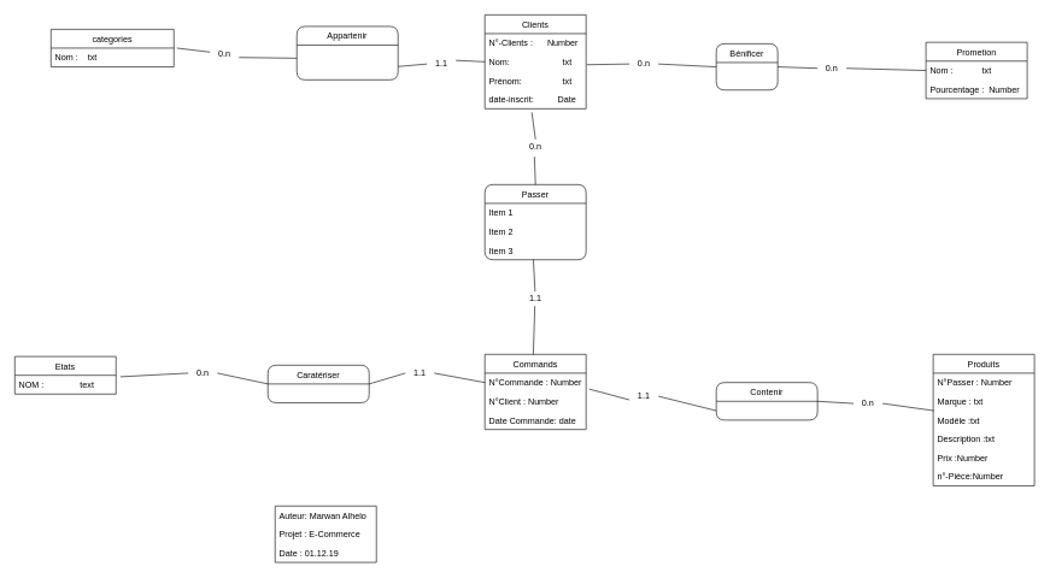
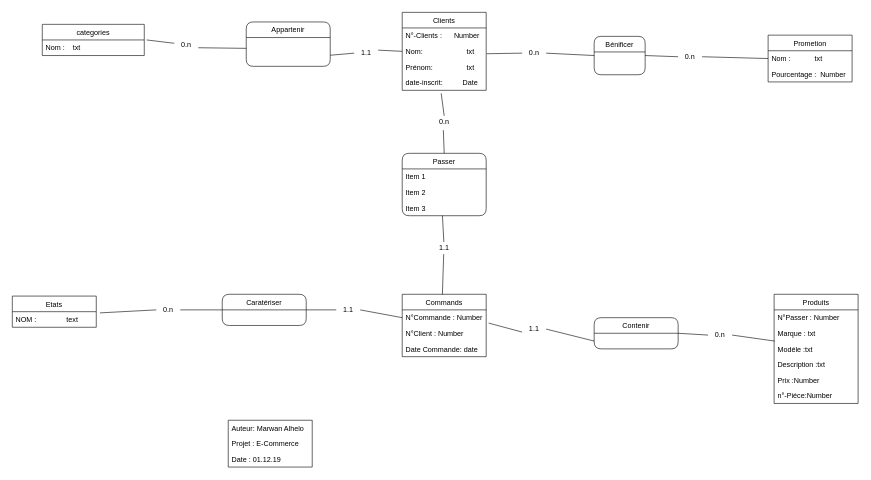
  <mxCell id="0" />
  <mxCell id="1" parent="0" />
  <mxCell id="2" value="" style="group" vertex="1" connectable="0" parent="1"><mxGeometry x="20" y="20" width="1410" height="652" as="geometry" /></mxCell>
  <mxCell id="3" value="Clients" style="swimlane;fontStyle=0;childLayout=stackLayout;horizontal=1;startSize=26;fillColor=none;horizontalStack=0;resizeParent=1;resizeParentMax=0;resizeLast=0;collapsible=1;marginBottom=0;" vertex="1" parent="2"><mxGeometry x="650" width="140" height="130" as="geometry" /></mxCell>
  <mxCell id="4" value="N°-Clients :      Number  " style="text;strokeColor=none;fillColor=none;align=left;verticalAlign=top;spacingLeft=4;spacingRight=4;overflow=hidden;rotatable=0;points=[[0,0.5],[1,0.5]];portConstraint=eastwest;" vertex="1" parent="3"><mxGeometry y="26" width="140" height="26" as="geometry" /></mxCell>
  <mxCell id="5" value="Nom:                      txt       " style="text;strokeColor=none;fillColor=none;align=left;verticalAlign=top;spacingLeft=4;spacingRight=4;overflow=hidden;rotatable=0;points=[[0,0.5],[1,0.5]];portConstraint=eastwest;" vertex="1" parent="3"><mxGeometry y="52" width="140" height="26" as="geometry" /></mxCell>
  <mxCell id="6" value="Prénom:                 txt " style="text;strokeColor=none;fillColor=none;align=left;verticalAlign=top;spacingLeft=4;spacingRight=4;overflow=hidden;rotatable=0;points=[[0,0.5],[1,0.5]];portConstraint=eastwest;" vertex="1" parent="3"><mxGeometry y="78" width="140" height="26" as="geometry" /></mxCell>
  <mxCell id="7" value="date-inscrit:          Date" style="text;strokeColor=none;fillColor=none;align=left;verticalAlign=top;spacingLeft=4;spacingRight=4;overflow=hidden;rotatable=0;points=[[0,0.5],[1,0.5]];portConstraint=eastwest;" vertex="1" parent="3"><mxGeometry y="104" width="140" height="26" as="geometry" /></mxCell>
  <mxCell id="8" value="Bénificer" style="swimlane;fontStyle=0;childLayout=stackLayout;horizontal=1;startSize=26;fillColor=none;horizontalStack=0;resizeParent=1;resizeParentMax=0;resizeLast=0;collapsible=1;marginBottom=0;rounded=1;swimlaneLine=1;" vertex="1" parent="2"><mxGeometry x="970" y="40" width="85" height="64" as="geometry" /></mxCell>
  <mxCell id="9" value="Prometion" style="swimlane;fontStyle=0;childLayout=stackLayout;horizontal=1;startSize=26;fillColor=none;horizontalStack=0;resizeParent=1;resizeParentMax=0;resizeLast=0;collapsible=1;marginBottom=0;" vertex="1" parent="2"><mxGeometry x="1260" y="38" width="140" height="78" as="geometry" /></mxCell>
  <mxCell id="10" value="Nom :            txt" style="text;strokeColor=none;fillColor=none;align=left;verticalAlign=top;spacingLeft=4;spacingRight=4;overflow=hidden;rotatable=0;points=[[0,0.5],[1,0.5]];portConstraint=eastwest;" vertex="1" parent="9"><mxGeometry y="26" width="140" height="26" as="geometry" /></mxCell>
  <mxCell id="11" value="Pourcentage :  Number" style="text;strokeColor=none;fillColor=none;align=left;verticalAlign=top;spacingLeft=4;spacingRight=4;overflow=hidden;rotatable=0;points=[[0,0.5],[1,0.5]];portConstraint=eastwest;" vertex="1" parent="9"><mxGeometry y="52" width="140" height="26" as="geometry" /></mxCell>
  <mxCell id="12" value="" style="endArrow=none;html=1;exitX=1;exitY=0.5;exitDx=0;exitDy=0;entryX=0;entryY=0.5;entryDx=0;entryDy=0;" edge="1" parent="2" source="14" target="8"><mxGeometry width="50" height="50" relative="1" as="geometry"><mxPoint x="812.5" y="104" as="sourcePoint" /><mxPoint x="862.5" y="54" as="targetPoint" /></mxGeometry></mxCell>
  <mxCell id="13" value="" style="endArrow=none;html=1;exitX=1;exitY=0.5;exitDx=0;exitDy=0;entryX=0;entryY=0.5;entryDx=0;entryDy=0;" edge="1" parent="2" source="16" target="10"><mxGeometry width="50" height="50" relative="1" as="geometry"><mxPoint x="1050" y="100" as="sourcePoint" /><mxPoint x="1100" y="50" as="targetPoint" /></mxGeometry></mxCell>
  <mxCell id="14" value="0.n" style="text;html=1;strokeColor=none;fillColor=none;align=center;verticalAlign=middle;whiteSpace=wrap;rounded=0;" vertex="1" parent="2"><mxGeometry x="850" y="58" width="40" height="20" as="geometry" /></mxCell>
  <mxCell id="15" value="" style="endArrow=none;html=1;exitX=1.007;exitY=-0.346;exitDx=0;exitDy=0;exitPerimeter=0;entryX=0;entryY=0.5;entryDx=0;entryDy=0;" edge="1" parent="2" source="6" target="14"><mxGeometry width="50" height="50" relative="1" as="geometry"><mxPoint x="790.98" y="69.004" as="sourcePoint" /><mxPoint x="885" y="71" as="targetPoint" /></mxGeometry></mxCell>
  <mxCell id="16" value="0.n" style="text;html=1;strokeColor=none;fillColor=none;align=center;verticalAlign=middle;whiteSpace=wrap;rounded=0;" vertex="1" parent="2"><mxGeometry x="1110" y="64" width="40" height="20" as="geometry" /></mxCell>
  <mxCell id="17" value="" style="endArrow=none;html=1;exitX=1;exitY=0.5;exitDx=0;exitDy=0;entryX=0;entryY=0.5;entryDx=0;entryDy=0;" edge="1" parent="2" source="8" target="16"><mxGeometry width="50" height="50" relative="1" as="geometry"><mxPoint x="1025" y="71" as="sourcePoint" /><mxPoint x="1120" y="65" as="targetPoint" /></mxGeometry></mxCell>
  <mxCell id="18" value="Appartenir" style="swimlane;fontStyle=0;childLayout=stackLayout;horizontal=1;startSize=26;fillColor=none;horizontalStack=0;resizeParent=1;resizeParentMax=0;resizeLast=0;collapsible=1;marginBottom=0;rounded=1;swimlaneLine=1;" vertex="1" parent="2"><mxGeometry x="390" y="16" width="140" height="74" as="geometry" /></mxCell>
  <mxCell id="19" value="" style="endArrow=none;html=1;exitX=1;exitY=0.75;exitDx=0;exitDy=0;" edge="1" parent="2" source="21"><mxGeometry width="50" height="50" relative="1" as="geometry"><mxPoint x="270" y="70" as="sourcePoint" /><mxPoint x="390" y="60" as="targetPoint" /></mxGeometry></mxCell>
  <mxCell id="20" value="" style="endArrow=none;html=1;exitX=1;exitY=0.25;exitDx=0;exitDy=0;entryX=0;entryY=0.5;entryDx=0;entryDy=0;" edge="1" parent="2" source="23" target="5"><mxGeometry width="50" height="50" relative="1" as="geometry"><mxPoint x="560" y="90" as="sourcePoint" /><mxPoint x="610" y="40" as="targetPoint" /></mxGeometry></mxCell>
  <mxCell id="21" value="0.n" style="text;html=1;strokeColor=none;fillColor=none;align=center;verticalAlign=middle;whiteSpace=wrap;rounded=0;" vertex="1" parent="2"><mxGeometry x="270" y="44" width="40" height="20" as="geometry" /></mxCell>
  <mxCell id="22" value="" style="endArrow=none;html=1;exitX=1.024;exitY=0;exitDx=0;exitDy=0;exitPerimeter=0;" edge="1" parent="2" source="63" target="21"><mxGeometry width="50" height="50" relative="1" as="geometry"><mxPoint x="264.08" y="26" as="sourcePoint" /><mxPoint x="390" y="60" as="targetPoint" /></mxGeometry></mxCell>
  <mxCell id="23" value="1.1" style="text;html=1;strokeColor=none;fillColor=none;align=center;verticalAlign=middle;whiteSpace=wrap;rounded=0;" vertex="1" parent="2"><mxGeometry x="570" y="58" width="40" height="20" as="geometry" /></mxCell>
  <mxCell id="24" value="" style="endArrow=none;html=1;exitX=1;exitY=0.75;exitDx=0;exitDy=0;entryX=0;entryY=0.5;entryDx=0;entryDy=0;" edge="1" parent="2" source="18" target="23"><mxGeometry width="50" height="50" relative="1" as="geometry"><mxPoint x="530" y="71.5" as="sourcePoint" /><mxPoint x="650" y="65" as="targetPoint" /></mxGeometry></mxCell>
  <mxCell id="25" value="Commands" style="swimlane;fontStyle=0;childLayout=stackLayout;horizontal=1;startSize=26;fillColor=none;horizontalStack=0;resizeParent=1;resizeParentMax=0;resizeLast=0;collapsible=1;marginBottom=0;" vertex="1" parent="2"><mxGeometry x="650" y="470" width="140" height="104" as="geometry" /></mxCell>
  <mxCell id="26" value="N°Commande : Number" style="text;strokeColor=none;fillColor=none;align=left;verticalAlign=top;spacingLeft=4;spacingRight=4;overflow=hidden;rotatable=0;points=[[0,0.5],[1,0.5]];portConstraint=eastwest;" vertex="1" parent="25"><mxGeometry y="26" width="140" height="26" as="geometry" /></mxCell>
  <mxCell id="27" value="N°Client : Number" style="text;strokeColor=none;fillColor=none;align=left;verticalAlign=top;spacingLeft=4;spacingRight=4;overflow=hidden;rotatable=0;points=[[0,0.5],[1,0.5]];portConstraint=eastwest;" vertex="1" parent="25"><mxGeometry y="52" width="140" height="26" as="geometry" /></mxCell>
  <mxCell id="28" value="Date Commande: date" style="text;strokeColor=none;fillColor=none;align=left;verticalAlign=top;spacingLeft=4;spacingRight=4;overflow=hidden;rotatable=0;points=[[0,0.5],[1,0.5]];portConstraint=eastwest;" vertex="1" parent="25"><mxGeometry y="78" width="140" height="26" as="geometry" /></mxCell>
  <mxCell id="29" value="Passer" style="swimlane;fontStyle=0;childLayout=stackLayout;horizontal=1;startSize=26;fillColor=none;horizontalStack=0;resizeParent=1;resizeParentMax=0;resizeLast=0;collapsible=1;marginBottom=0;rounded=1;swimlaneLine=1;" vertex="1" parent="2"><mxGeometry x="650" y="235" width="140" height="104" as="geometry" /></mxCell>
  <mxCell id="30" value="Item 1" style="text;strokeColor=none;fillColor=none;align=left;verticalAlign=top;spacingLeft=4;spacingRight=4;overflow=hidden;rotatable=0;points=[[0,0.5],[1,0.5]];portConstraint=eastwest;" vertex="1" parent="29"><mxGeometry y="26" width="140" height="26" as="geometry" /></mxCell>
  <mxCell id="31" value="Item 2" style="text;strokeColor=none;fillColor=none;align=left;verticalAlign=top;spacingLeft=4;spacingRight=4;overflow=hidden;rotatable=0;points=[[0,0.5],[1,0.5]];portConstraint=eastwest;" vertex="1" parent="29"><mxGeometry y="52" width="140" height="26" as="geometry" /></mxCell>
  <mxCell id="32" value="Item 3" style="text;strokeColor=none;fillColor=none;align=left;verticalAlign=top;spacingLeft=4;spacingRight=4;overflow=hidden;rotatable=0;points=[[0,0.5],[1,0.5]];portConstraint=eastwest;" vertex="1" parent="29"><mxGeometry y="78" width="140" height="26" as="geometry" /></mxCell>
  <mxCell id="33" value="" style="endArrow=none;html=1;entryX=0.464;entryY=1.192;entryDx=0;entryDy=0;entryPerimeter=0;exitX=0.5;exitY=0;exitDx=0;exitDy=0;" edge="1" parent="2" source="35" target="7"><mxGeometry width="50" height="50" relative="1" as="geometry"><mxPoint x="690" y="200" as="sourcePoint" /><mxPoint x="740" y="150" as="targetPoint" /></mxGeometry></mxCell>
  <mxCell id="34" value="" style="endArrow=none;html=1;entryX=0.479;entryY=1;entryDx=0;entryDy=0;entryPerimeter=0;" edge="1" parent="2" source="37" target="32"><mxGeometry width="50" height="50" relative="1" as="geometry"><mxPoint x="717" y="470" as="sourcePoint" /><mxPoint x="740" y="370" as="targetPoint" /></mxGeometry></mxCell>
  <mxCell id="35" value="0.n" style="text;html=1;strokeColor=none;fillColor=none;align=center;verticalAlign=middle;whiteSpace=wrap;rounded=0;" vertex="1" parent="2"><mxGeometry x="700" y="172.5" width="40" height="20" as="geometry" /></mxCell>
  <mxCell id="36" value="" style="endArrow=none;html=1;entryX=0.464;entryY=1.192;entryDx=0;entryDy=0;entryPerimeter=0;exitX=0.5;exitY=0;exitDx=0;exitDy=0;" edge="1" parent="2" source="29" target="35"><mxGeometry width="50" height="50" relative="1" as="geometry"><mxPoint x="720" y="235" as="sourcePoint" /><mxPoint x="714.96" y="134.992" as="targetPoint" /></mxGeometry></mxCell>
  <mxCell id="37" value="1.1" style="text;html=1;strokeColor=none;fillColor=none;align=center;verticalAlign=middle;whiteSpace=wrap;rounded=0;" vertex="1" parent="2"><mxGeometry x="700" y="383" width="40" height="20" as="geometry" /></mxCell>
  <mxCell id="38" value="" style="endArrow=none;html=1;entryX=0.479;entryY=1;entryDx=0;entryDy=0;entryPerimeter=0;" edge="1" parent="2" target="37"><mxGeometry width="50" height="50" relative="1" as="geometry"><mxPoint x="717" y="470" as="sourcePoint" /><mxPoint x="717.06" y="339" as="targetPoint" /></mxGeometry></mxCell>
- <mxCell id="39" value="Caratériser" style="swimlane;fontStyle=0;childLayout=stackLayout;horizontal=1;startSize=26;fillColor=none;horizontalStack=0;resizeParent=1;resizeParentMax=0;resizeLast=0;collapsible=1;marginBottom=0;rounded=1;swimlaneLine=1;" vertex="1" parent="2"><mxGeometry x="350" y="485" width="140" height="52" as="geometry" /></mxCell>
+ <mxCell id="39" value="Caratériser" style="swimlane;fontStyle=0;childLayout=stackLayout;horizontal=1;startSize=26;fillColor=none;horizontalStack=0;resizeParent=1;resizeParentMax=0;resizeLast=0;collapsible=1;marginBottom=0;rounded=1;swimlaneLine=1;" vertex="1" parent="2"><mxGeometry x="350" y="470" width="140" height="52" as="geometry" /></mxCell>
  <mxCell id="40" value="Etats" style="swimlane;fontStyle=0;childLayout=stackLayout;horizontal=1;startSize=26;fillColor=none;horizontalStack=0;resizeParent=1;resizeParentMax=0;resizeLast=0;collapsible=1;marginBottom=0;" vertex="1" parent="2"><mxGeometry y="473" width="140" height="52" as="geometry" /></mxCell>
  <mxCell id="41" value="NOM :               text" style="text;strokeColor=none;fillColor=none;align=left;verticalAlign=top;spacingLeft=4;spacingRight=4;overflow=hidden;rotatable=0;points=[[0,0.5],[1,0.5]];portConstraint=eastwest;" vertex="1" parent="40"><mxGeometry y="26" width="140" height="26" as="geometry" /></mxCell>
  <mxCell id="42" value="" style="endArrow=none;html=1;exitX=1;exitY=0.5;exitDx=0;exitDy=0;entryX=0;entryY=0.5;entryDx=0;entryDy=0;" edge="1" parent="2" source="43" target="39"><mxGeometry width="50" height="50" relative="1" as="geometry"><mxPoint x="230" y="480" as="sourcePoint" /><mxPoint x="280" y="430" as="targetPoint" /></mxGeometry></mxCell>
  <mxCell id="43" value="0.n" style="text;html=1;strokeColor=none;fillColor=none;align=center;verticalAlign=middle;whiteSpace=wrap;rounded=0;" vertex="1" parent="2"><mxGeometry x="240" y="486" width="40" height="20" as="geometry" /></mxCell>
  <mxCell id="44" value="" style="endArrow=none;html=1;exitX=1.043;exitY=0.077;exitDx=0;exitDy=0;exitPerimeter=0;entryX=0;entryY=0.5;entryDx=0;entryDy=0;" edge="1" parent="2" source="41" target="43"><mxGeometry width="50" height="50" relative="1" as="geometry"><mxPoint x="176.02" y="459.002" as="sourcePoint" /><mxPoint x="360" y="444" as="targetPoint" /></mxGeometry></mxCell>
  <mxCell id="45" value="" style="endArrow=none;html=1;exitX=1;exitY=0.5;exitDx=0;exitDy=0;entryX=0;entryY=0.5;entryDx=0;entryDy=0;" edge="1" parent="2" source="46" target="26"><mxGeometry width="50" height="50" relative="1" as="geometry"><mxPoint x="560" y="520" as="sourcePoint" /><mxPoint x="610" y="470" as="targetPoint" /></mxGeometry></mxCell>
  <mxCell id="46" value="1.1" style="text;html=1;strokeColor=none;fillColor=none;align=center;verticalAlign=middle;whiteSpace=wrap;rounded=0;" vertex="1" parent="2"><mxGeometry x="540" y="486" width="40" height="20" as="geometry" /></mxCell>
  <mxCell id="47" value="" style="endArrow=none;html=1;exitX=1;exitY=0.5;exitDx=0;exitDy=0;entryX=0;entryY=0.5;entryDx=0;entryDy=0;" edge="1" parent="2" source="39" target="46"><mxGeometry width="50" height="50" relative="1" as="geometry"><mxPoint x="500" y="444" as="sourcePoint" /><mxPoint x="650" y="509" as="targetPoint" /></mxGeometry></mxCell>
  <mxCell id="48" value="Contenir" style="swimlane;fontStyle=0;childLayout=stackLayout;horizontal=1;startSize=26;fillColor=none;horizontalStack=0;resizeParent=1;resizeParentMax=0;resizeLast=0;collapsible=1;marginBottom=0;rounded=1;swimlaneLine=1;" vertex="1" parent="2"><mxGeometry x="970" y="509" width="140" height="52" as="geometry" /></mxCell>
  <mxCell id="49" value="Produits" style="swimlane;fontStyle=0;childLayout=stackLayout;horizontal=1;startSize=26;fillColor=none;horizontalStack=0;resizeParent=1;resizeParentMax=0;resizeLast=0;collapsible=1;marginBottom=0;" vertex="1" parent="2"><mxGeometry x="1270" y="470" width="140" height="182" as="geometry" /></mxCell>
  <mxCell id="50" value="N°Passer : Number" style="text;strokeColor=none;fillColor=none;align=left;verticalAlign=top;spacingLeft=4;spacingRight=4;overflow=hidden;rotatable=0;points=[[0,0.5],[1,0.5]];portConstraint=eastwest;" vertex="1" parent="49"><mxGeometry y="26" width="140" height="26" as="geometry" /></mxCell>
  <mxCell id="51" value="Marque : txt " style="text;strokeColor=none;fillColor=none;align=left;verticalAlign=top;spacingLeft=4;spacingRight=4;overflow=hidden;rotatable=0;points=[[0,0.5],[1,0.5]];portConstraint=eastwest;" vertex="1" parent="49"><mxGeometry y="52" width="140" height="26" as="geometry" /></mxCell>
  <mxCell id="52" value="Modéle :txt" style="text;strokeColor=none;fillColor=none;align=left;verticalAlign=top;spacingLeft=4;spacingRight=4;overflow=hidden;rotatable=0;points=[[0,0.5],[1,0.5]];portConstraint=eastwest;" vertex="1" parent="49"><mxGeometry y="78" width="140" height="26" as="geometry" /></mxCell>
  <mxCell id="53" value="Description :txt" style="text;strokeColor=none;fillColor=none;align=left;verticalAlign=top;spacingLeft=4;spacingRight=4;overflow=hidden;rotatable=0;points=[[0,0.5],[1,0.5]];portConstraint=eastwest;" vertex="1" parent="49"><mxGeometry y="104" width="140" height="26" as="geometry" /></mxCell>
  <mxCell id="54" value="Prix :Number" style="text;strokeColor=none;fillColor=none;align=left;verticalAlign=top;spacingLeft=4;spacingRight=4;overflow=hidden;rotatable=0;points=[[0,0.5],[1,0.5]];portConstraint=eastwest;" vertex="1" parent="49"><mxGeometry y="130" width="140" height="26" as="geometry" /></mxCell>
  <mxCell id="55" value="n°-Piéce:Number" style="text;strokeColor=none;fillColor=none;align=left;verticalAlign=top;spacingLeft=4;spacingRight=4;overflow=hidden;rotatable=0;points=[[0,0.5],[1,0.5]];portConstraint=eastwest;" vertex="1" parent="49"><mxGeometry y="156" width="140" height="26" as="geometry" /></mxCell>
  <mxCell id="56" value="" style="endArrow=none;html=1;exitX=1;exitY=0.5;exitDx=0;exitDy=0;entryX=0.007;entryY=0;entryDx=0;entryDy=0;entryPerimeter=0;" edge="1" parent="2" source="58" target="52"><mxGeometry width="50" height="50" relative="1" as="geometry"><mxPoint x="1114.06" y="529.992" as="sourcePoint" /><mxPoint x="1240" y="520" as="targetPoint" /></mxGeometry></mxCell>
  <mxCell id="57" value="" style="endArrow=none;html=1;exitX=1;exitY=0.5;exitDx=0;exitDy=0;entryX=0;entryY=0.75;entryDx=0;entryDy=0;" edge="1" parent="2" source="60" target="48"><mxGeometry width="50" height="50" relative="1" as="geometry"><mxPoint x="865" y="563" as="sourcePoint" /><mxPoint x="965" y="538" as="targetPoint" /></mxGeometry></mxCell>
  <mxCell id="58" value="0.n" style="text;html=1;strokeColor=none;fillColor=none;align=center;verticalAlign=middle;whiteSpace=wrap;rounded=0;" vertex="1" parent="2"><mxGeometry x="1160" y="528" width="40" height="20" as="geometry" /></mxCell>
  <mxCell id="59" value="" style="endArrow=none;html=1;exitX=1;exitY=0.5;exitDx=0;exitDy=0;entryX=0;entryY=0.5;entryDx=0;entryDy=0;" edge="1" parent="2" source="48" target="58"><mxGeometry width="50" height="50" relative="1" as="geometry"><mxPoint x="1110" y="535" as="sourcePoint" /><mxPoint x="1270.98" y="548" as="targetPoint" /></mxGeometry></mxCell>
  <mxCell id="60" value="1.1" style="text;html=1;strokeColor=none;fillColor=none;align=center;verticalAlign=middle;whiteSpace=wrap;rounded=0;" vertex="1" parent="2"><mxGeometry x="850" y="518" width="40" height="20" as="geometry" /></mxCell>
  <mxCell id="61" value="" style="endArrow=none;html=1;exitX=1.029;exitY=-0.154;exitDx=0;exitDy=0;exitPerimeter=0;entryX=0;entryY=0.75;entryDx=0;entryDy=0;" edge="1" parent="2" source="27" target="60"><mxGeometry width="50" height="50" relative="1" as="geometry"><mxPoint x="794.06" y="517.996" as="sourcePoint" /><mxPoint x="970" y="548" as="targetPoint" /></mxGeometry></mxCell>
  <mxCell id="62" value="categories" style="swimlane;fontStyle=0;childLayout=stackLayout;horizontal=1;startSize=26;fillColor=none;horizontalStack=0;resizeParent=1;resizeParentMax=0;resizeLast=0;collapsible=1;marginBottom=0;" vertex="1" parent="2"><mxGeometry x="50" y="20" width="170" height="52" as="geometry" /></mxCell>
  <mxCell id="63" value="Nom :    txt" style="text;strokeColor=none;fillColor=none;align=left;verticalAlign=top;spacingLeft=4;spacingRight=4;overflow=hidden;rotatable=0;points=[[0,0.5],[1,0.5]];portConstraint=eastwest;" vertex="1" parent="62"><mxGeometry y="26" width="170" height="26" as="geometry" /></mxCell>
  <mxCell id="64" value="" style="swimlane;fontStyle=0;childLayout=stackLayout;horizontal=1;startSize=0;fillColor=none;horizontalStack=0;resizeParent=1;resizeParentMax=0;resizeLast=0;collapsible=1;marginBottom=0;" vertex="1" parent="1"><mxGeometry x="380" y="700" width="140" height="78" as="geometry" /></mxCell>
  <mxCell id="65" value="Auteur: Marwan Alhelo" style="text;strokeColor=none;fillColor=none;align=left;verticalAlign=top;spacingLeft=4;spacingRight=4;overflow=hidden;rotatable=0;points=[[0,0.5],[1,0.5]];portConstraint=eastwest;" vertex="1" parent="64"><mxGeometry width="140" height="26" as="geometry" /></mxCell>
  <mxCell id="66" value="Projet : E-Commerce" style="text;strokeColor=none;fillColor=none;align=left;verticalAlign=top;spacingLeft=4;spacingRight=4;overflow=hidden;rotatable=0;points=[[0,0.5],[1,0.5]];portConstraint=eastwest;" vertex="1" parent="64"><mxGeometry y="26" width="140" height="26" as="geometry" /></mxCell>
  <mxCell id="67" value="Date : 01.12.19" style="text;strokeColor=none;fillColor=none;align=left;verticalAlign=top;spacingLeft=4;spacingRight=4;overflow=hidden;rotatable=0;points=[[0,0.5],[1,0.5]];portConstraint=eastwest;" vertex="1" parent="64"><mxGeometry y="52" width="140" height="26" as="geometry" /></mxCell>
